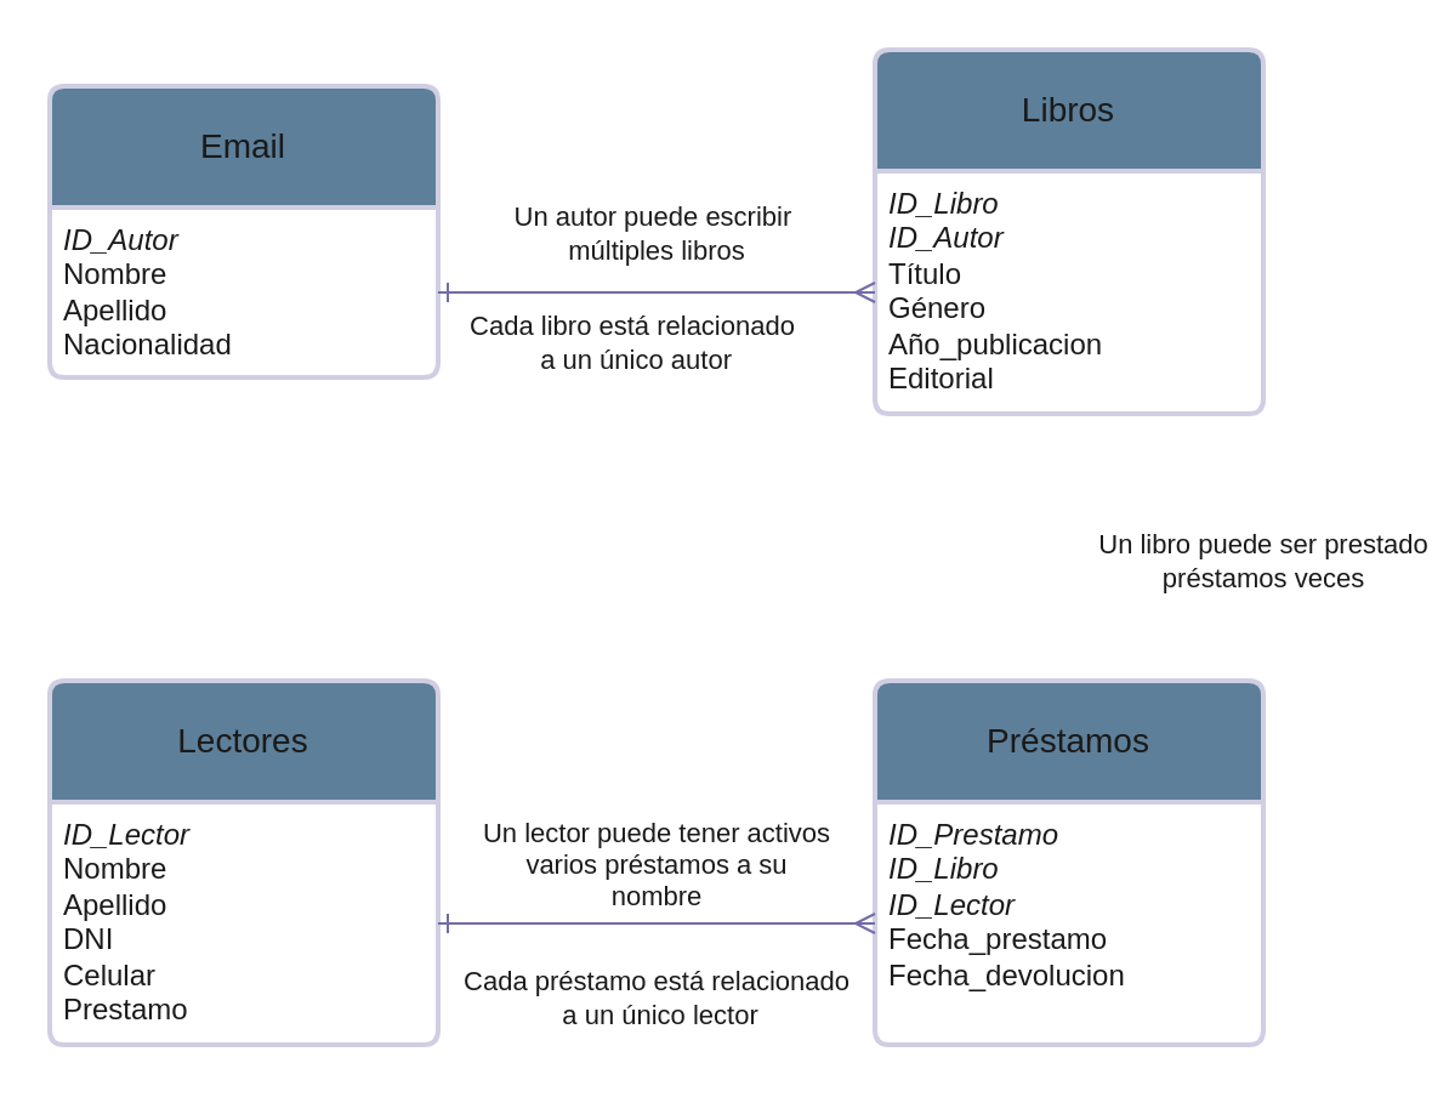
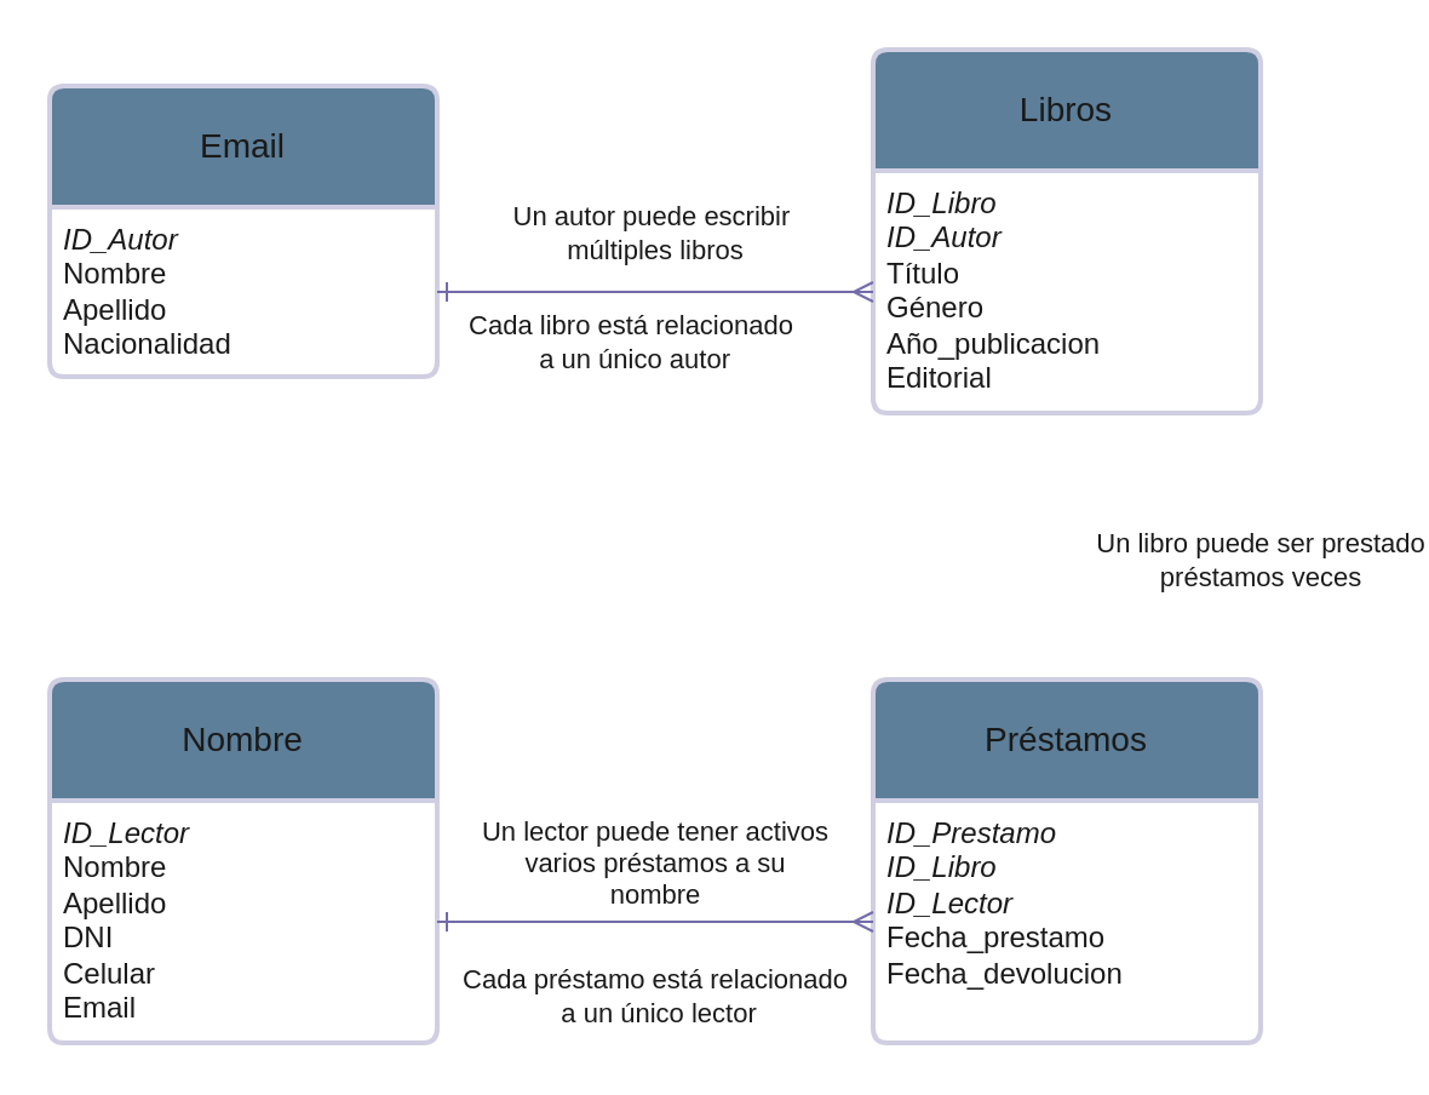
  <mxCell id="0" />
  <mxCell id="1" parent="0" />
  <mxCell id="2" value="Libros" style="swimlane;childLayout=stackLayout;horizontal=1;startSize=50;horizontalStack=0;rounded=1;fontSize=14;fontStyle=0;strokeWidth=2;resizeParent=0;resizeLast=1;shadow=0;dashed=0;align=center;arcSize=4;whiteSpace=wrap;html=1;labelBackgroundColor=none;fillColor=#5D7F99;strokeColor=#D0CEE2;fontColor=#1A1A1A;" vertex="1" parent="1"><mxGeometry x="360" y="20" width="160" height="150" as="geometry"><mxRectangle x="40" y="40" width="80" height="50" as="alternateBounds" /></mxGeometry></mxCell>
  <mxCell id="3" value="&lt;i&gt;ID_Libro&lt;/i&gt;&lt;br&gt;&lt;div&gt;&lt;i&gt;ID_Autor&lt;/i&gt;&lt;/div&gt;&lt;div&gt;Título&lt;/div&gt;&lt;div&gt;Género&lt;/div&gt;&lt;div&gt;Año_publicacion&lt;br&gt;&lt;/div&gt;&lt;div&gt;Editorial&lt;br&gt;&lt;/div&gt;" style="align=left;strokeColor=none;fillColor=none;spacingLeft=4;fontSize=12;verticalAlign=top;resizable=0;rotatable=0;part=1;html=1;labelBackgroundColor=none;fontColor=#1A1A1A;" vertex="1" parent="2"><mxGeometry y="50" width="160" height="100" as="geometry" /></mxCell>
  <mxCell id="4" value="Email" style="swimlane;childLayout=stackLayout;horizontal=1;startSize=50;horizontalStack=0;rounded=1;fontSize=14;fontStyle=0;strokeWidth=2;resizeParent=0;resizeLast=1;shadow=0;dashed=0;align=center;arcSize=4;whiteSpace=wrap;html=1;labelBackgroundColor=none;fillColor=#5D7F99;strokeColor=#D0CEE2;fontColor=#1A1A1A;" vertex="1" parent="1"><mxGeometry x="20" y="35" width="160" height="120" as="geometry"><mxRectangle x="40" y="40" width="80" height="50" as="alternateBounds" /></mxGeometry></mxCell>
  <mxCell id="5" value="&lt;i&gt;ID_Autor&lt;/i&gt;&lt;br&gt;&lt;div&gt;Nombre&lt;/div&gt;&lt;div&gt;Apellido&lt;/div&gt;&lt;div&gt;Nacionalidad&lt;br&gt;&lt;/div&gt;" style="align=left;strokeColor=none;fillColor=none;spacingLeft=4;fontSize=12;verticalAlign=top;resizable=0;rotatable=0;part=1;html=1;labelBackgroundColor=none;fontColor=#1A1A1A;" vertex="1" parent="4"><mxGeometry y="50" width="160" height="70" as="geometry" /></mxCell>
  <mxCell id="6" value="Préstamos" style="swimlane;childLayout=stackLayout;horizontal=1;startSize=50;horizontalStack=0;rounded=1;fontSize=14;fontStyle=0;strokeWidth=2;resizeParent=0;resizeLast=1;shadow=0;dashed=0;align=center;arcSize=4;whiteSpace=wrap;html=1;labelBackgroundColor=none;fillColor=#5D7F99;strokeColor=#D0CEE2;fontColor=#1A1A1A;" vertex="1" parent="1"><mxGeometry x="360" y="280" width="160" height="150" as="geometry"><mxRectangle x="40" y="40" width="80" height="50" as="alternateBounds" /></mxGeometry></mxCell>
  <mxCell id="7" value="&lt;i&gt;ID_Prestamo&lt;/i&gt;&lt;br&gt;&lt;div&gt;&lt;i&gt;ID_Libro&lt;/i&gt;&lt;/div&gt;&lt;div&gt;&lt;i&gt;ID_Lector&lt;/i&gt;&lt;/div&gt;&lt;div&gt;Fecha_prestamo&lt;br&gt;&lt;/div&gt;&lt;div&gt;Fecha_devolucion&lt;br&gt;&lt;/div&gt;" style="align=left;strokeColor=none;fillColor=none;spacingLeft=4;fontSize=12;verticalAlign=top;resizable=0;rotatable=0;part=1;html=1;labelBackgroundColor=none;fontColor=#1A1A1A;" vertex="1" parent="6"><mxGeometry y="50" width="160" height="100" as="geometry" /></mxCell>
- <mxCell id="8" value="Lectores" style="swimlane;childLayout=stackLayout;horizontal=1;startSize=50;horizontalStack=0;rounded=1;fontSize=14;fontStyle=0;strokeWidth=2;resizeParent=0;resizeLast=1;shadow=0;dashed=0;align=center;arcSize=4;whiteSpace=wrap;html=1;labelBackgroundColor=none;fillColor=#5D7F99;strokeColor=#D0CEE2;fontColor=#1A1A1A;" vertex="1" parent="1"><mxGeometry x="20" y="280" width="160" height="150" as="geometry"><mxRectangle x="40" y="40" width="80" height="50" as="alternateBounds" /></mxGeometry></mxCell>
- <mxCell id="9" value="&lt;i&gt;ID_Lector&lt;/i&gt;&lt;br&gt;&lt;div&gt;Nombre&lt;/div&gt;&lt;div&gt;Apellido&lt;/div&gt;&lt;div&gt;DNI&lt;/div&gt;&lt;div&gt;Celular&lt;/div&gt;&lt;div&gt;Prestamo&lt;br&gt;&lt;/div&gt;" style="align=left;strokeColor=none;fillColor=none;spacingLeft=4;fontSize=12;verticalAlign=top;resizable=0;rotatable=0;part=1;html=1;labelBackgroundColor=none;fontColor=#1A1A1A;" vertex="1" parent="8"><mxGeometry y="50" width="160" height="100" as="geometry" /></mxCell>
+ <mxCell id="8" value="Nombre" style="swimlane;childLayout=stackLayout;horizontal=1;startSize=50;horizontalStack=0;rounded=1;fontSize=14;fontStyle=0;strokeWidth=2;resizeParent=0;resizeLast=1;shadow=0;dashed=0;align=center;arcSize=4;whiteSpace=wrap;html=1;labelBackgroundColor=none;fillColor=#5D7F99;strokeColor=#D0CEE2;fontColor=#1A1A1A;" vertex="1" parent="1"><mxGeometry x="20" y="280" width="160" height="150" as="geometry"><mxRectangle x="40" y="40" width="80" height="50" as="alternateBounds" /></mxGeometry></mxCell>
+ <mxCell id="9" value="&lt;i&gt;ID_Lector&lt;/i&gt;&lt;br&gt;&lt;div&gt;Nombre&lt;/div&gt;&lt;div&gt;Apellido&lt;/div&gt;&lt;div&gt;DNI&lt;/div&gt;&lt;div&gt;Celular&lt;/div&gt;&lt;div&gt;Email&lt;br&gt;&lt;/div&gt;" style="align=left;strokeColor=none;fillColor=none;spacingLeft=4;fontSize=12;verticalAlign=top;resizable=0;rotatable=0;part=1;html=1;labelBackgroundColor=none;fontColor=#1A1A1A;" vertex="1" parent="8"><mxGeometry y="50" width="160" height="100" as="geometry" /></mxCell>
  <mxCell id="10" style="edgeStyle=orthogonalEdgeStyle;rounded=0;orthogonalLoop=1;jettySize=auto;html=1;exitX=1;exitY=0.5;exitDx=0;exitDy=0;entryX=0;entryY=0.5;entryDx=0;entryDy=0;endArrow=ERmany;endFill=0;labelBackgroundColor=none;strokeColor=#736CA8;fontColor=default;startArrow=ERone;startFill=0;" edge="1" parent="1" source="5" target="3"><mxGeometry relative="1" as="geometry"><Array as="points"><mxPoint x="320" y="120" /><mxPoint x="320" y="120" /></Array></mxGeometry></mxCell>
  <mxCell id="11" value="&lt;div&gt;Un autor puede escribir&amp;nbsp;&lt;/div&gt;&lt;div&gt;múltiples libros&lt;/div&gt;" style="edgeLabel;html=1;align=center;verticalAlign=middle;resizable=0;points=[];strokeColor=#D0CEE2;fontColor=#1A1A1A;fillColor=#5D7F99;" vertex="1" connectable="0" parent="10"><mxGeometry x="-0.013" y="-1" relative="1" as="geometry"><mxPoint y="-26" as="offset" /></mxGeometry></mxCell>
  <mxCell id="12" style="edgeStyle=orthogonalEdgeStyle;rounded=0;orthogonalLoop=1;jettySize=auto;html=1;exitX=1;exitY=0.5;exitDx=0;exitDy=0;entryX=0;entryY=0.5;entryDx=0;entryDy=0;strokeColor=#736CA8;fontColor=#1A1A1A;startArrow=ERone;startFill=0;endArrow=ERmany;endFill=0;" edge="1" parent="1" source="9" target="7"><mxGeometry relative="1" as="geometry" /></mxCell>
  <mxCell id="13" value="&lt;div&gt;Cada libro está relacionado&lt;/div&gt;&lt;div&gt;&amp;nbsp;a un único autor&lt;/div&gt;" style="edgeLabel;html=1;align=center;verticalAlign=middle;resizable=0;points=[];strokeColor=#D0CEE2;fontColor=#1A1A1A;fillColor=#5D7F99;" vertex="1" connectable="0" parent="1"><mxGeometry x="259.998" y="140" as="geometry" /></mxCell>
  <mxCell id="14" value="&lt;div&gt;Un libro puede ser prestado&lt;/div&gt;&lt;div&gt;préstamos veces&lt;br&gt;&lt;/div&gt;" style="edgeLabel;html=1;align=center;verticalAlign=middle;resizable=0;points=[];strokeColor=#D0CEE2;fontColor=#1A1A1A;fillColor=#5D7F99;" vertex="1" connectable="0" parent="1"><mxGeometry x="519.998" y="230" as="geometry" /></mxCell>
  <mxCell id="15" value="&lt;div&gt;Un lector puede tener activos&lt;/div&gt;&lt;div&gt;varios préstamos a su&lt;/div&gt;&lt;div&gt;nombre&lt;br&gt;&lt;/div&gt;" style="edgeLabel;html=1;align=center;verticalAlign=middle;resizable=0;points=[];strokeColor=#D0CEE2;fontColor=#1A1A1A;fillColor=#5D7F99;" vertex="1" connectable="0" parent="1"><mxGeometry x="269.998" y="355" as="geometry" /></mxCell>
  <mxCell id="16" value="&lt;div&gt;Cada préstamo está relacionado&lt;/div&gt;&lt;div&gt;&amp;nbsp;a un único lector&lt;br&gt;&lt;/div&gt;" style="edgeLabel;html=1;align=center;verticalAlign=middle;resizable=0;points=[];strokeColor=#D0CEE2;fontColor=#1A1A1A;fillColor=#5D7F99;" vertex="1" connectable="0" parent="1"><mxGeometry x="269.998" y="410" as="geometry" /></mxCell>
